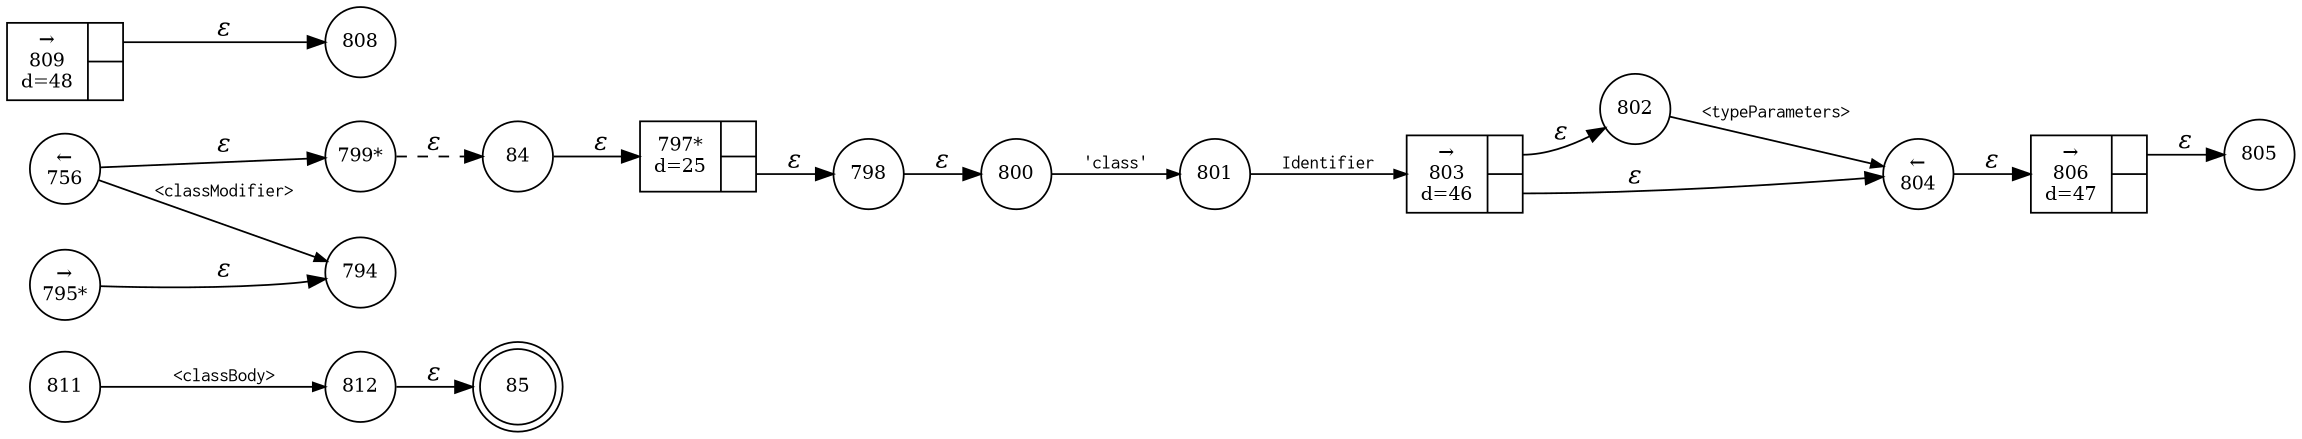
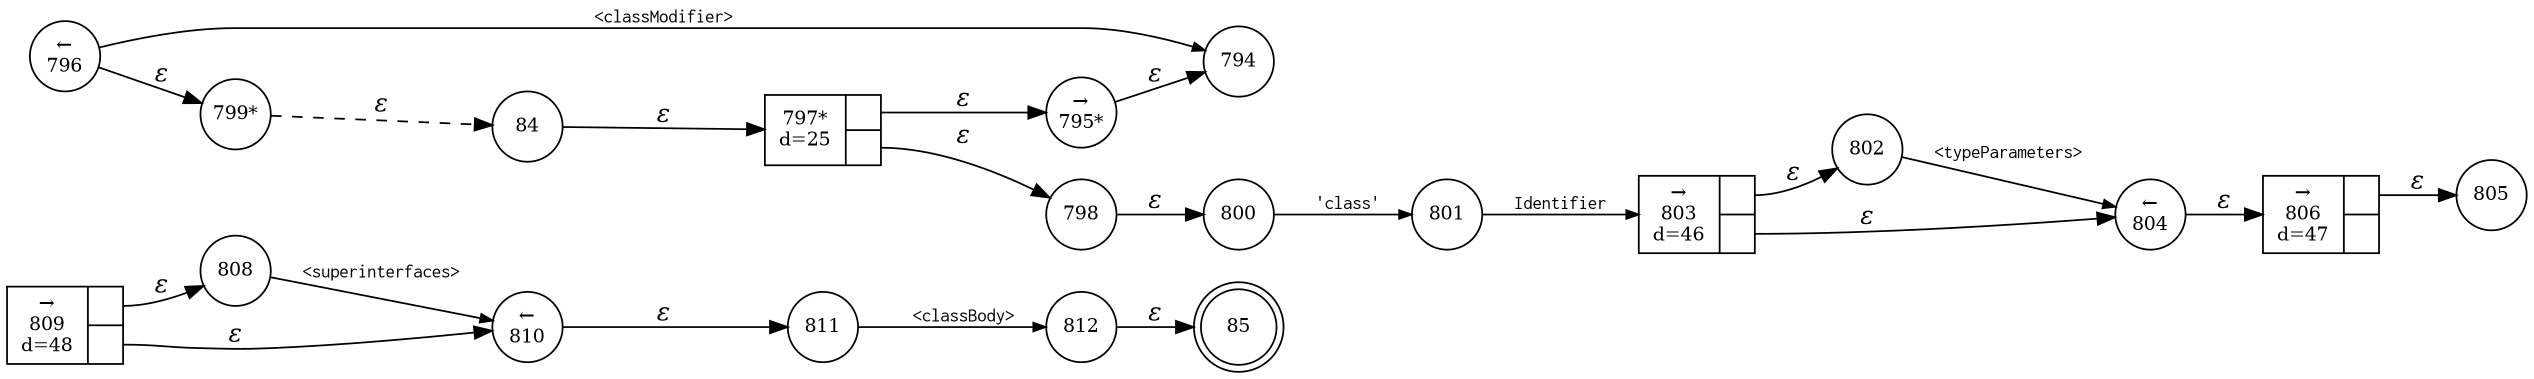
  digraph {
    rankdir=LR
    node [fixedsize=true fontsize=11 shape=circle peripheries=1]
    edge [fontname="Times-Italic"]
    n1 [label=85 shape=doublecircle width=.6 peripheries=""]
    n2 [label=800 width=.55]
    n3 [label=801 width=.55]
    n4 [fixedsize=false label="{&rarr;\n803\nd=46|{<p0>|<p1>}}" shape=record]
    n5 [label=802 width=.55]
    n6 [label="&larr;\n804" width=.55]
    n7 [fixedsize=false label="{&rarr;\n806\nd=47|{<p0>|<p1>}}" shape=record]
    n8 [label=805 width=.55]
    n9 [fixedsize=false label="{&rarr;\n809\nd=48|{<p0>|<p1>}}" shape=record]
    n10 [label=808 width=.55]
+   n11 [label="&larr;\n810" width=.55]
    n12 [label=811 width=.55]
    n13 [label=812 width=.55]
    n14 [label=84 width=.55]
    n15 [fixedsize=false label="{797*\nd=25|{<p0>|<p1>}}" shape=record]
    n16 [label="&rarr;\n795*" width=.55]
    n17 [label=798 width=.55]
    n18 [label=794 width=.55]
-   n19 [label="&larr;\n756" width=.55]
+   n19 [label="&larr;\n796" width=.55]
    n20 [label="799*" width=.55]
    n2 -> n3 [arrowhead=normal arrowsize=.7 fontname=Courier fontsize=11 label="'class'"]
    n3 -> n4 [arrowhead=normal arrowsize=.7 fontname=Courier fontsize=11 label=Identifier]
    n4 -> n5 [label="&epsilon;" tailport=p0]
    n4 -> n6 [label="&epsilon;" tailport=p1]
    n5 -> n6 [arrowhead=normal arrowsize=.7 fontname=Courier fontsize=11 label="<typeParameters>"]
    n6 -> n7 [label="&epsilon;"]
    n7 -> n8 [label="&epsilon;" tailport=p0]
    n9 -> n10 [label="&epsilon;" tailport=p0]
+   n9 -> n11 [label="&epsilon;" tailport=p1]
+   n10 -> n11 [arrowhead=normal arrowsize=.7 fontname=Courier fontsize=11 label="<superinterfaces>"]
+   n11 -> n12 [label="&epsilon;"]
    n12 -> n13 [arrowhead=normal arrowsize=.7 fontname=Courier fontsize=11 label="<classBody>"]
    n13 -> n1 [label="&epsilon;"]
    n14 -> n15 [label="&epsilon;"]
+   n15 -> n16 [label="&epsilon;" tailport=p0]
    n15 -> n17 [label="&epsilon;" tailport=p1]
    n16 -> n18 [label="&epsilon;"]
    n17 -> n2 [label="&epsilon;"]
    n19 -> n18 [arrowhead=normal arrowsize=.7 fontname=Courier fontsize=11 label="<classModifier>"]
    n19 -> n20 [label="&epsilon;"]
    n20 -> n14 [label="&epsilon;" style=dashed]
  }
